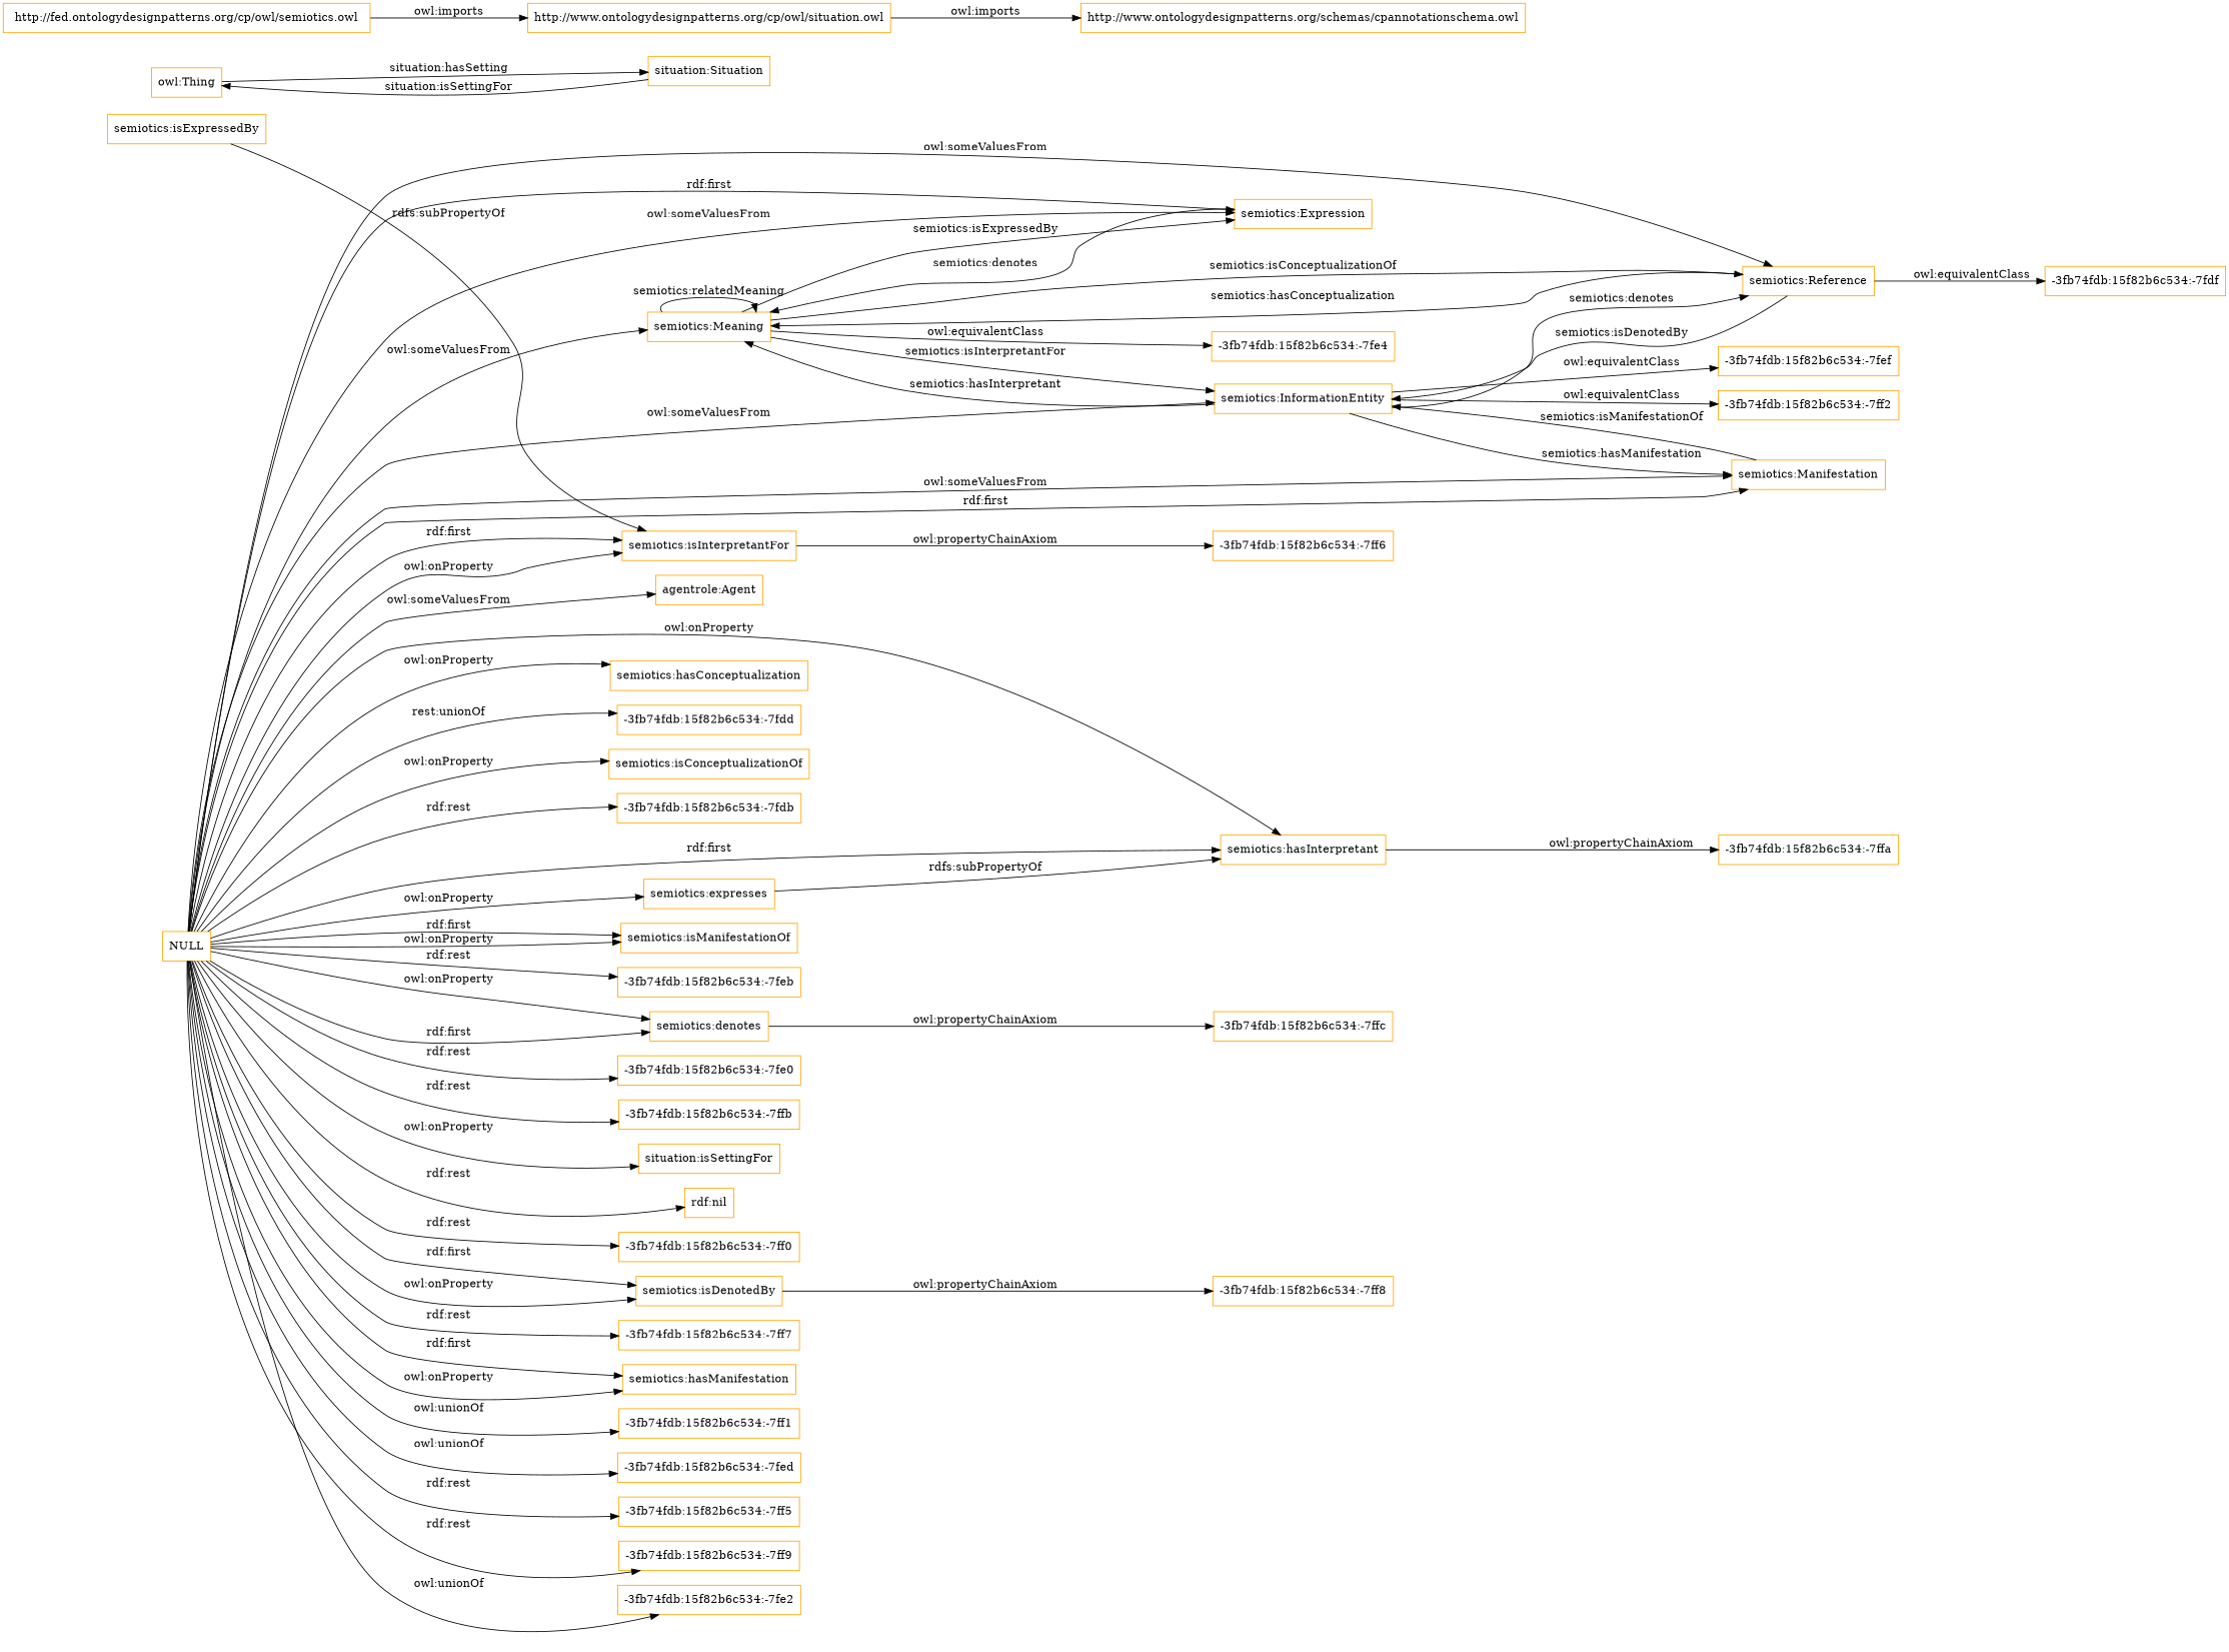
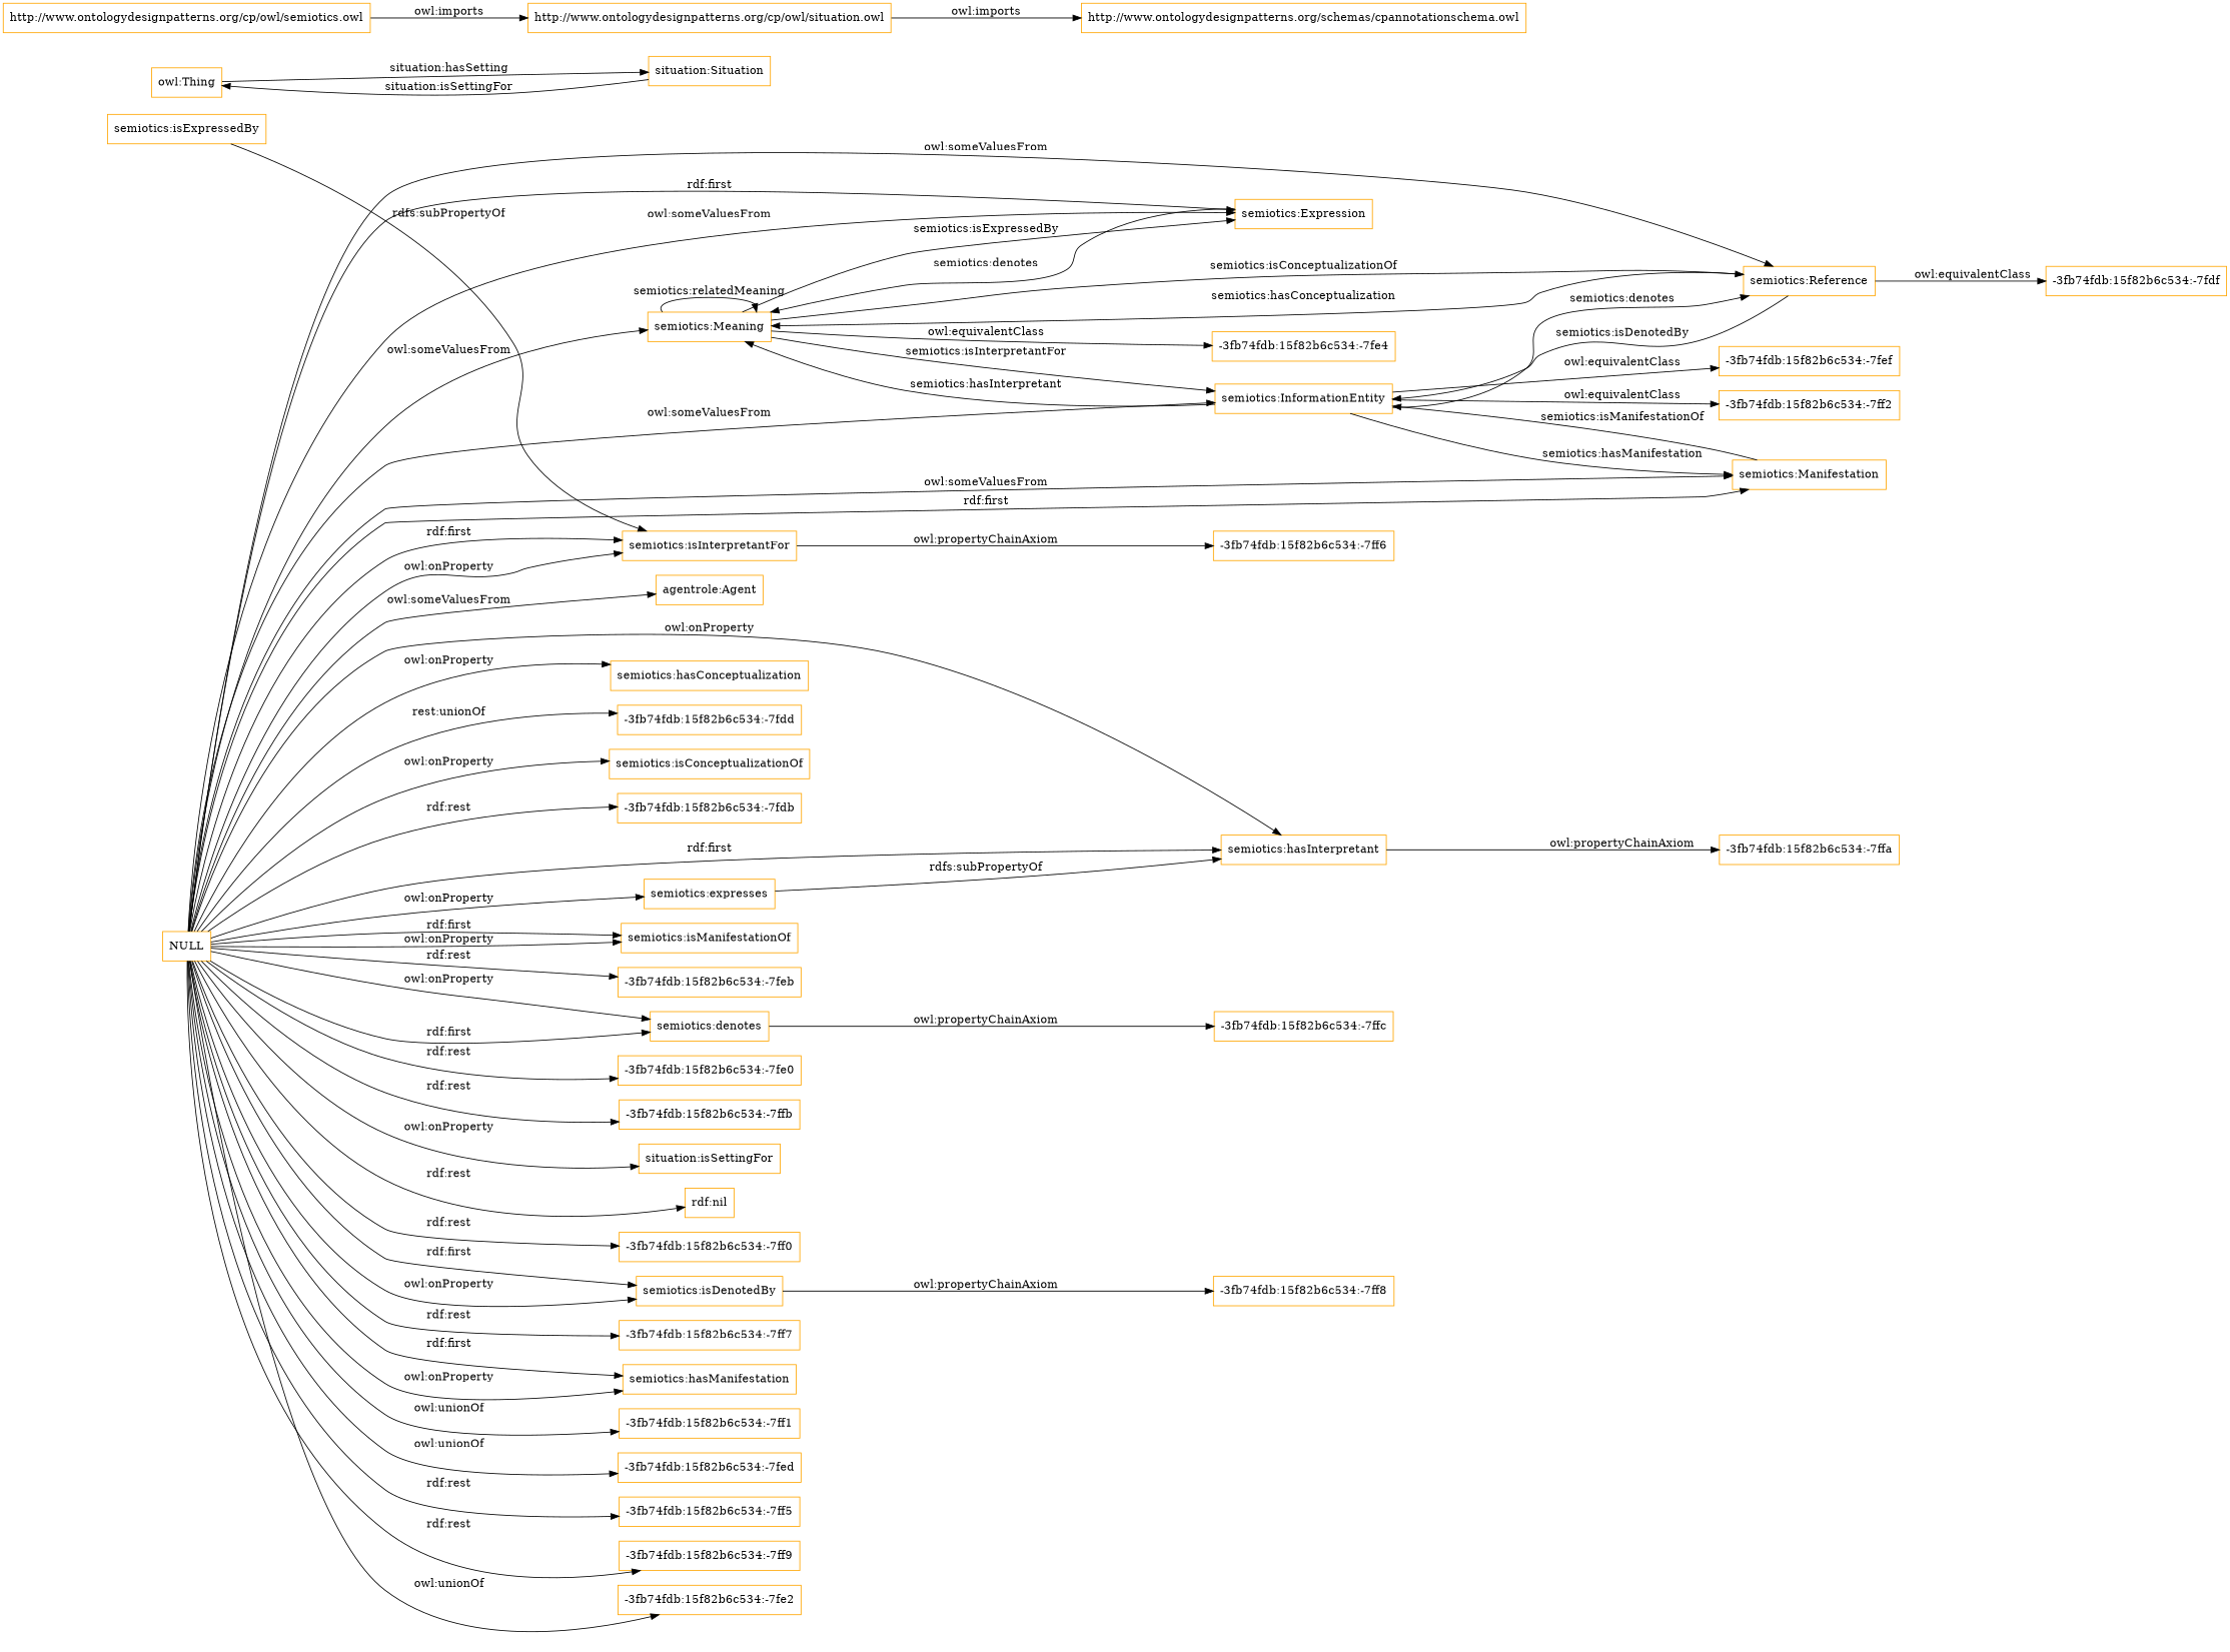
  digraph {
    rankdir=LR
    node [color=orange shape=rectangle]
    "semiotics:Meaning"
    "semiotics:InformationEntity"
    "-3fb74fdb:15f82b6c534:-7fe4"
    "semiotics:Expression"
    "semiotics:Reference"
    "semiotics:Manifestation"
    "-3fb74fdb:15f82b6c534:-7ff2"
    "-3fb74fdb:15f82b6c534:-7fef"
    "-3fb74fdb:15f82b6c534:-7fdf"
    "owl:Thing"
    "situation:Situation"
    NULL
    "agentrole:Agent"
    "semiotics:isInterpretantFor"
    "semiotics:hasConceptualization"
    "-3fb74fdb:15f82b6c534:-7fdd"
    "semiotics:isConceptualizationOf"
    "-3fb74fdb:15f82b6c534:-7fdb"
    "semiotics:hasInterpretant"
    "semiotics:isManifestationOf"
    "-3fb74fdb:15f82b6c534:-7feb"
    "semiotics:denotes"
    "-3fb74fdb:15f82b6c534:-7fe0"
    "-3fb74fdb:15f82b6c534:-7ffb"
    "situation:isSettingFor"
    "rdf:nil"
    "-3fb74fdb:15f82b6c534:-7ff0"
    "semiotics:isDenotedBy"
    "-3fb74fdb:15f82b6c534:-7ff7"
    "semiotics:hasManifestation"
    "-3fb74fdb:15f82b6c534:-7ff1"
    "-3fb74fdb:15f82b6c534:-7fed"
    "-3fb74fdb:15f82b6c534:-7ff5"
    "-3fb74fdb:15f82b6c534:-7ff9"
    "-3fb74fdb:15f82b6c534:-7fe2"
    "semiotics:expresses"
    "-3fb74fdb:15f82b6c534:-7ff6"
    "-3fb74fdb:15f82b6c534:-7ffa"
    "-3fb74fdb:15f82b6c534:-7ffc"
    "-3fb74fdb:15f82b6c534:-7ff8"
    "http://www.ontologydesignpatterns.org/cp/owl/situation.owl"
    "http://www.ontologydesignpatterns.org/schemas/cpannotationschema.owl"
    "semiotics:isExpressedBy"
-   "http://www.ontologydesignpatterns.org/cp/owl/semiotics.owl" [label="http://fed.ontologydesignpatterns.org/cp/owl/semiotics.owl"]
+   "http://www.ontologydesignpatterns.org/cp/owl/semiotics.owl"
    "semiotics:Meaning" -> "semiotics:Meaning" [label="semiotics:relatedMeaning"]
    "semiotics:Meaning" -> "semiotics:InformationEntity" [label="semiotics:isInterpretantFor"]
    "semiotics:Meaning" -> "-3fb74fdb:15f82b6c534:-7fe4" [label="owl:equivalentClass"]
    "semiotics:Meaning" -> "semiotics:Expression" [label="semiotics:isExpressedBy"]
    "semiotics:Meaning" -> "semiotics:Reference" [label="semiotics:isConceptualizationOf"]
    "semiotics:InformationEntity" -> "semiotics:Meaning" [label="semiotics:hasInterpretant"]
    "semiotics:InformationEntity" -> "semiotics:Reference" [label="semiotics:denotes"]
    "semiotics:InformationEntity" -> "semiotics:Manifestation" [label="semiotics:hasManifestation"]
    "semiotics:InformationEntity" -> "-3fb74fdb:15f82b6c534:-7ff2" [label="owl:equivalentClass"]
    "semiotics:InformationEntity" -> "-3fb74fdb:15f82b6c534:-7fef" [label="owl:equivalentClass"]
    "semiotics:Expression" -> "semiotics:Meaning" [label="semiotics:denotes"]
    "semiotics:Reference" -> "semiotics:Meaning" [label="semiotics:hasConceptualization"]
    "semiotics:Reference" -> "semiotics:InformationEntity" [label="semiotics:isDenotedBy"]
    "semiotics:Reference" -> "-3fb74fdb:15f82b6c534:-7fdf" [label="owl:equivalentClass"]
    "semiotics:Manifestation" -> "semiotics:InformationEntity" [label="semiotics:isManifestationOf"]
    "owl:Thing" -> "situation:Situation" [label="situation:hasSetting"]
    "situation:Situation" -> "owl:Thing" [label="situation:isSettingFor"]
    NULL -> "semiotics:Meaning" [label="owl:someValuesFrom"]
    NULL -> "semiotics:InformationEntity" [label="owl:someValuesFrom"]
    NULL -> "semiotics:Expression" [label="rdf:first"]
    NULL -> "semiotics:Expression" [label="owl:someValuesFrom"]
    NULL -> "semiotics:Reference" [label="owl:someValuesFrom"]
    NULL -> "semiotics:Manifestation" [label="rdf:first"]
    NULL -> "semiotics:Manifestation" [label="owl:someValuesFrom"]
    NULL -> "agentrole:Agent" [label="owl:someValuesFrom"]
    NULL -> "semiotics:isInterpretantFor" [label="owl:onProperty"]
    NULL -> "semiotics:isInterpretantFor" [label="rdf:first"]
    NULL -> "semiotics:hasConceptualization" [label="owl:onProperty"]
    NULL -> "-3fb74fdb:15f82b6c534:-7fdd" [label="rest:unionOf"]
    NULL -> "semiotics:isConceptualizationOf" [label="owl:onProperty"]
    NULL -> "-3fb74fdb:15f82b6c534:-7fdb" [label="rdf:rest"]
    NULL -> "semiotics:hasInterpretant" [label="owl:onProperty"]
    NULL -> "semiotics:hasInterpretant" [label="rdf:first"]
    NULL -> "semiotics:isManifestationOf" [label="owl:onProperty"]
    NULL -> "semiotics:isManifestationOf" [label="rdf:first"]
    NULL -> "-3fb74fdb:15f82b6c534:-7feb" [label="rdf:rest"]
    NULL -> "semiotics:denotes" [label="rdf:first"]
    NULL -> "semiotics:denotes" [label="owl:onProperty"]
    NULL -> "-3fb74fdb:15f82b6c534:-7fe0" [label="rdf:rest"]
    NULL -> "-3fb74fdb:15f82b6c534:-7ffb" [label="rdf:rest"]
    NULL -> "situation:isSettingFor" [label="owl:onProperty"]
    NULL -> "rdf:nil" [label="rdf:rest"]
    NULL -> "-3fb74fdb:15f82b6c534:-7ff0" [label="rdf:rest"]
    NULL -> "semiotics:isDenotedBy" [label="owl:onProperty"]
    NULL -> "semiotics:isDenotedBy" [label="rdf:first"]
    NULL -> "-3fb74fdb:15f82b6c534:-7ff7" [label="rdf:rest"]
    NULL -> "semiotics:hasManifestation" [label="owl:onProperty"]
    NULL -> "semiotics:hasManifestation" [label="rdf:first"]
    NULL -> "-3fb74fdb:15f82b6c534:-7ff1" [label="owl:unionOf"]
    NULL -> "-3fb74fdb:15f82b6c534:-7fed" [label="owl:unionOf"]
    NULL -> "-3fb74fdb:15f82b6c534:-7ff5" [label="rdf:rest"]
    NULL -> "-3fb74fdb:15f82b6c534:-7ff9" [label="rdf:rest"]
    NULL -> "-3fb74fdb:15f82b6c534:-7fe2" [label="owl:unionOf"]
    NULL -> "semiotics:expresses" [label="owl:onProperty"]
    "semiotics:isInterpretantFor" -> "-3fb74fdb:15f82b6c534:-7ff6" [label="owl:propertyChainAxiom"]
    "semiotics:hasInterpretant" -> "-3fb74fdb:15f82b6c534:-7ffa" [label="owl:propertyChainAxiom"]
    "semiotics:denotes" -> "-3fb74fdb:15f82b6c534:-7ffc" [label="owl:propertyChainAxiom"]
    "semiotics:isDenotedBy" -> "-3fb74fdb:15f82b6c534:-7ff8" [label="owl:propertyChainAxiom"]
    "semiotics:expresses" -> "semiotics:hasInterpretant" [label="rdfs:subPropertyOf"]
    "http://www.ontologydesignpatterns.org/cp/owl/situation.owl" -> "http://www.ontologydesignpatterns.org/schemas/cpannotationschema.owl" [label="owl:imports"]
    "semiotics:isExpressedBy" -> "semiotics:isInterpretantFor" [label="rdfs:subPropertyOf"]
    "http://www.ontologydesignpatterns.org/cp/owl/semiotics.owl" -> "http://www.ontologydesignpatterns.org/cp/owl/situation.owl" [label="owl:imports"]
  }
